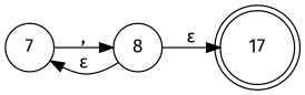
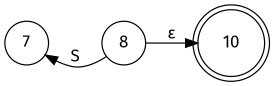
  digraph {
    fontname="Fira Sans"
    rankdir=LR
    node [fontname="Fira Sans" shape=circle]
    edge [fontname="Fira Sans"]
    n1 [label=7]
    n2 [label=8]
-   n3 [label=17 shape=doublecircle]
-   n1 -> n2 [label=","]
-   n2 -> n1 [label="ε"]
+   n3 [label=10 shape=doublecircle]
+   n2 -> n1 [label=S]
    n2 -> n3 [label="ε"]
  }
